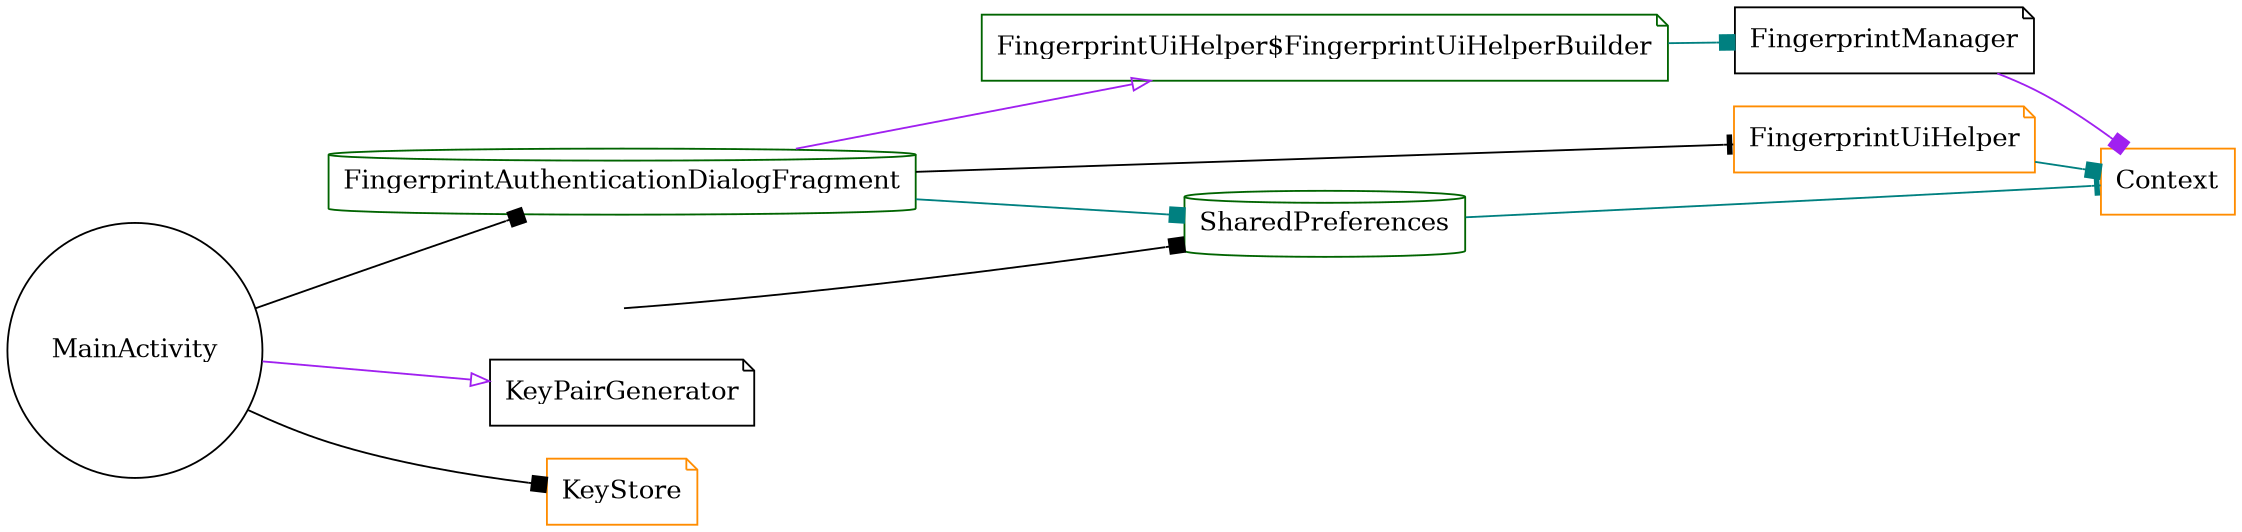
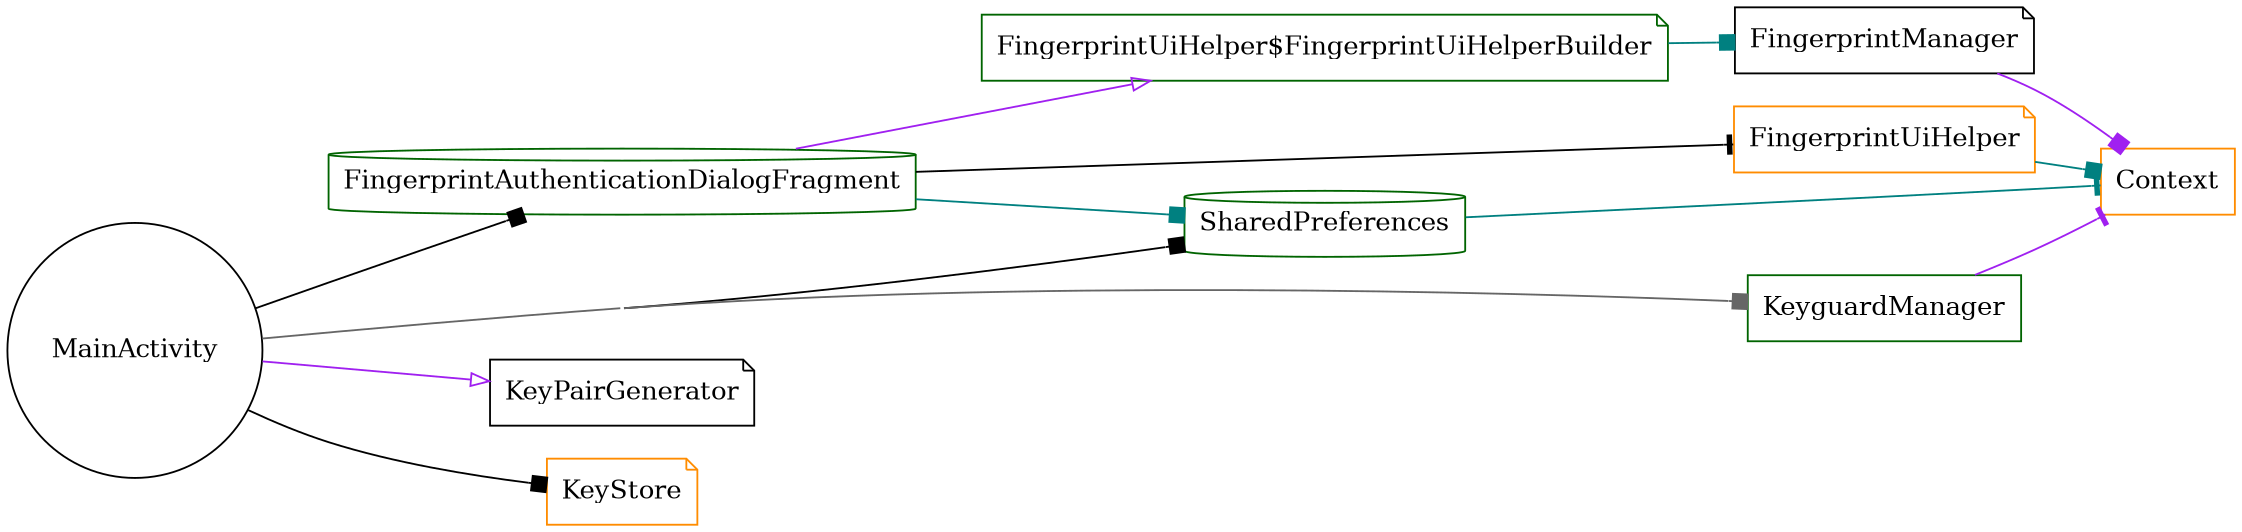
  digraph {
    concentrate=true
    rankdir=LR
    node [color=darkgreen shape=note]
    edge [arrowhead=box color=teal]
    n1 [label="FingerprintUiHelper$FingerprintUiHelperBuilder"]
    FingerprintManager [color=black]
    Context [color=darkorange shape=box]
    FingerprintAuthenticationDialogFragment [shape=cylinder]
    SharedPreferences [shape=cylinder]
    n6 [color=darkorange label=FingerprintUiHelper]
+   KeyguardManager [shape=box]
    MainActivity [color=black shape=circle]
    KeyPairGenerator [color=black]
    KeyStore [color=darkorange]
    n1 -> FingerprintManager
    FingerprintManager -> Context [color=purple]
    FingerprintAuthenticationDialogFragment -> n1 [arrowhead=onormal color=purple]
    FingerprintAuthenticationDialogFragment -> SharedPreferences
    FingerprintAuthenticationDialogFragment -> n6 [arrowhead=tee color=black]
    SharedPreferences -> Context [arrowhead=tee]
    n6 -> Context
+   KeyguardManager -> Context [arrowhead=tee color=purple]
    MainActivity -> FingerprintAuthenticationDialogFragment [color=black]
    MainActivity -> SharedPreferences [color=black]
+   MainActivity -> KeyguardManager [color=gray40]
    MainActivity -> KeyPairGenerator [arrowhead=onormal color=purple]
    MainActivity -> KeyStore [color=black]
  }
